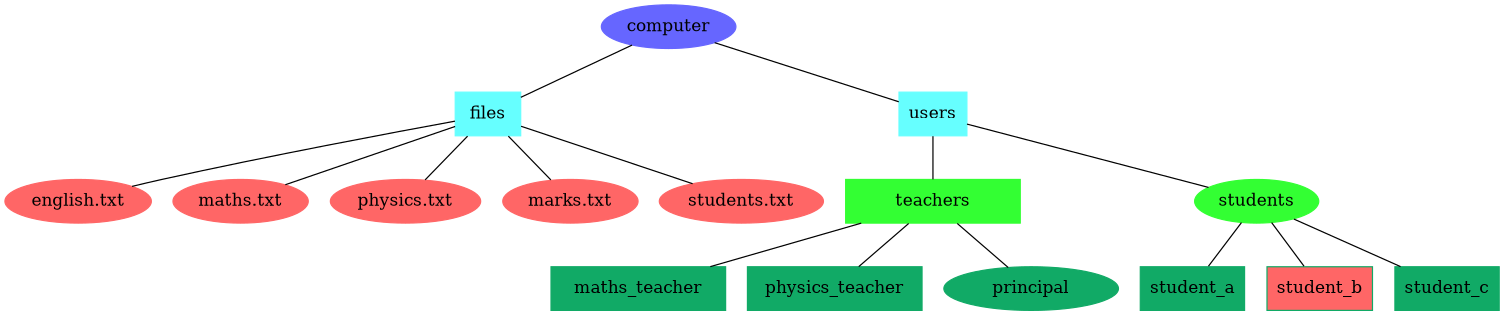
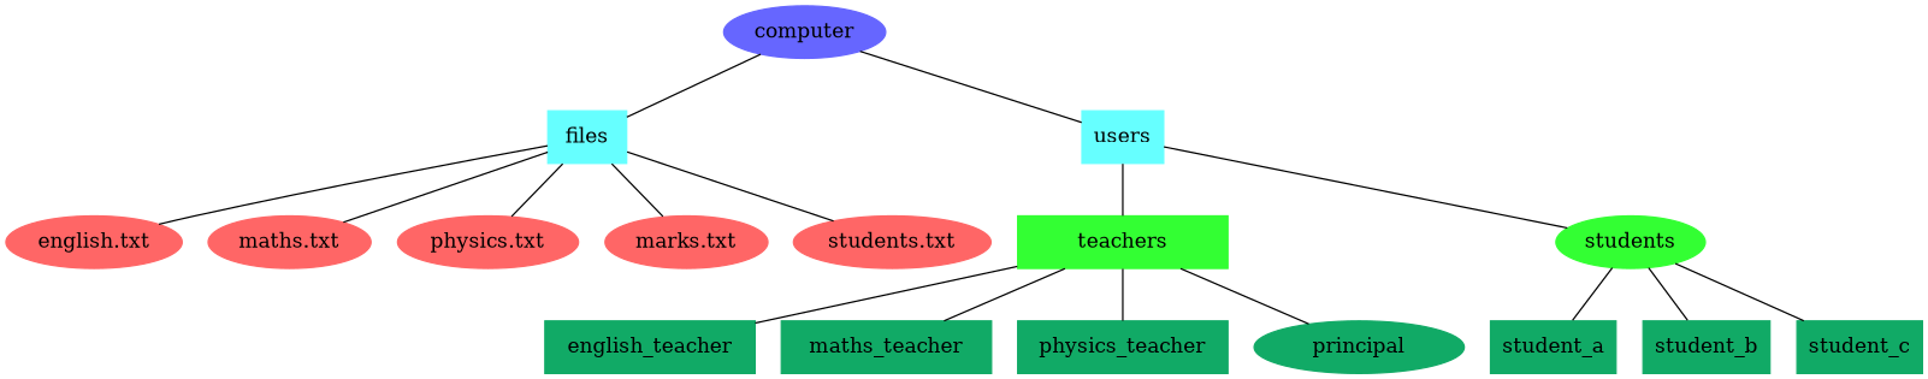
  graph {
    node [color="#11AA66" shape=box style=filled]
    files [color="#66FFFF"]
    "english.txt" [color="#FF6666" shape=""]
    "maths.txt" [color="#FF6666" shape=""]
    "physics.txt" [color="#FF6666" shape=""]
    "marks.txt" [color="#FF6666" shape=""]
    "students.txt" [color="#FF6666" shape=""]
    teachers [color="#33FF33" width=2]
+   english_teacher [width=2]
    maths_teacher [width=2]
    physics_teacher [width=2]
    principal [shape=ellipse width=2]
    students [color="#33FF33" shape=ellipse width=1.2]
    student_a [width=1.2]
-   student_b [width=1.2 fillcolor="#FF6666"]
+   student_b [width=1.2]
    student_c [width=1.2]
    computer [color="#6666FF" shape=""]
    users [color="#66FFFF"]
    subgraph sub_1 {
      files
      "english.txt"
      "maths.txt"
      "physics.txt"
      "marks.txt"
      "students.txt"
    }
    subgraph sub_2 {
      teachers
+     english_teacher
      maths_teacher
      physics_teacher
      principal
    }
    subgraph sub_3 {
      students
      student_a
      student_b
      student_c
    }
    files -- "english.txt"
    files -- "maths.txt"
    files -- "physics.txt"
    files -- "marks.txt"
    files -- "students.txt"
+   teachers -- english_teacher
    teachers -- maths_teacher
    teachers -- physics_teacher
    teachers -- principal
    students -- student_a
    students -- student_b
    students -- student_c
    computer -- files
    computer -- users
    users -- teachers
    users -- students
  }
